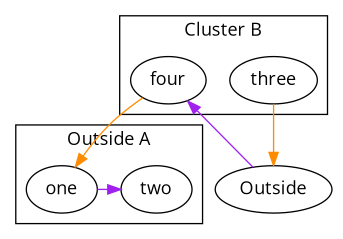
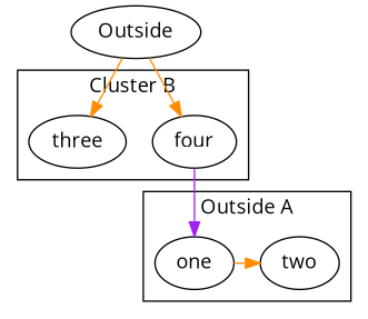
  digraph {
    fontname="Open Sans"
    node [fontname="Open Sans"]
    edge [color=purple fontname="Open Sans"]
    one
    two
    four
    three
    Outside
    subgraph cluster_1 {
      label="Outside A"
      subgraph sub_2 {
        label="Cluster A"
        rank=same
        one
        two
      }
    }
    subgraph cluster_3 {
      label="Cluster B"
      four
      three
    }
-   one -> two
-   four -> one [color=darkorange]
-   three -> Outside [color=darkorange]
-   Outside -> four
+   one -> two [color=darkorange]
+   four -> one
+   Outside -> three [color=darkorange]
+   Outside -> four [color=darkorange]
  }
